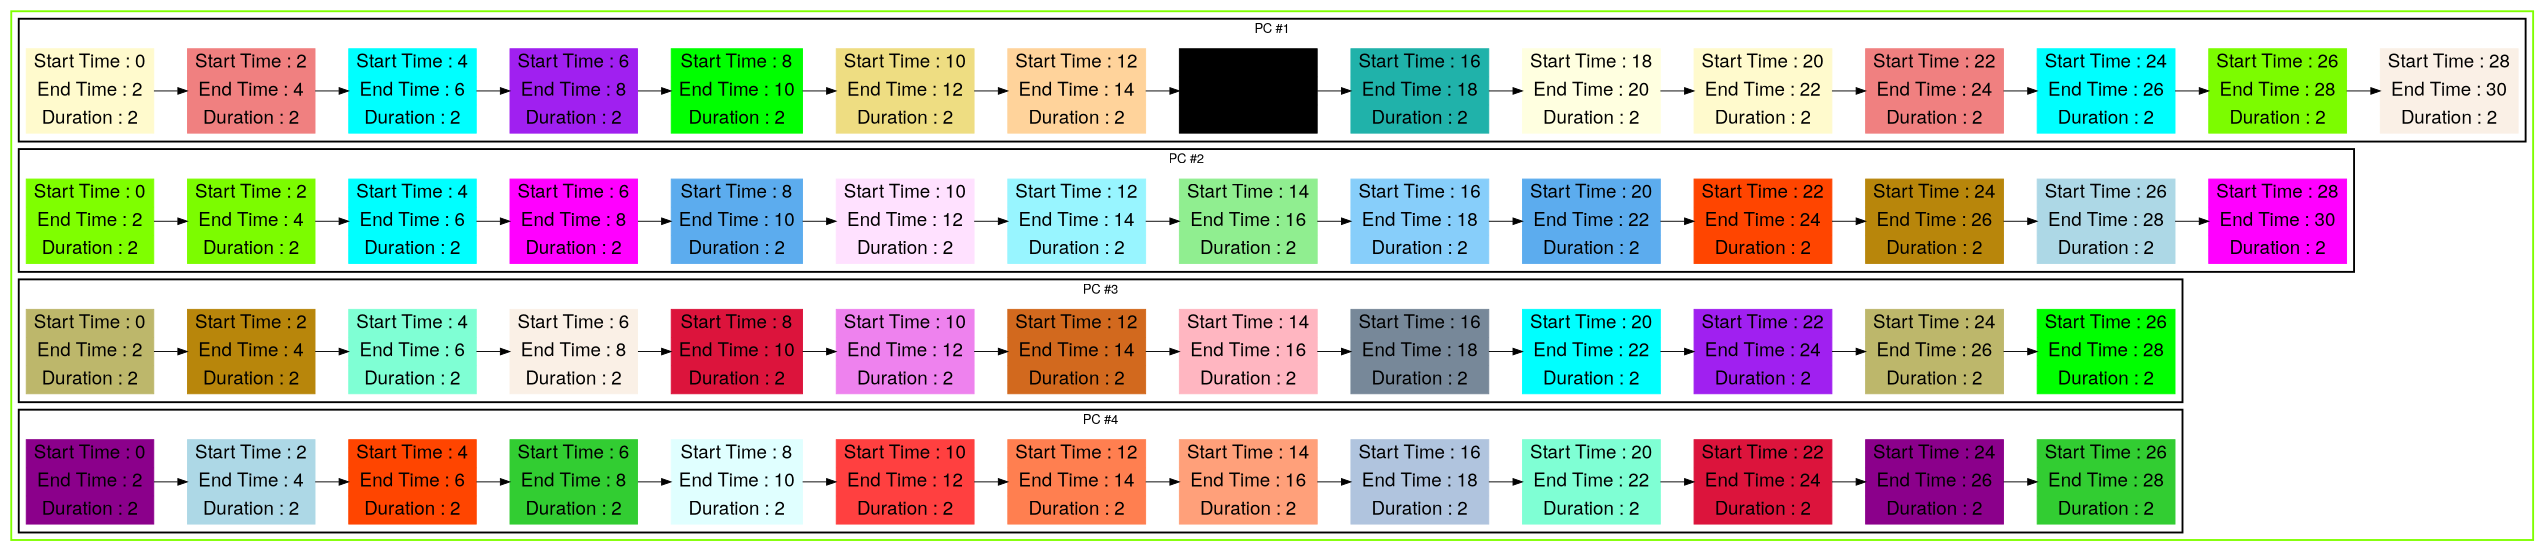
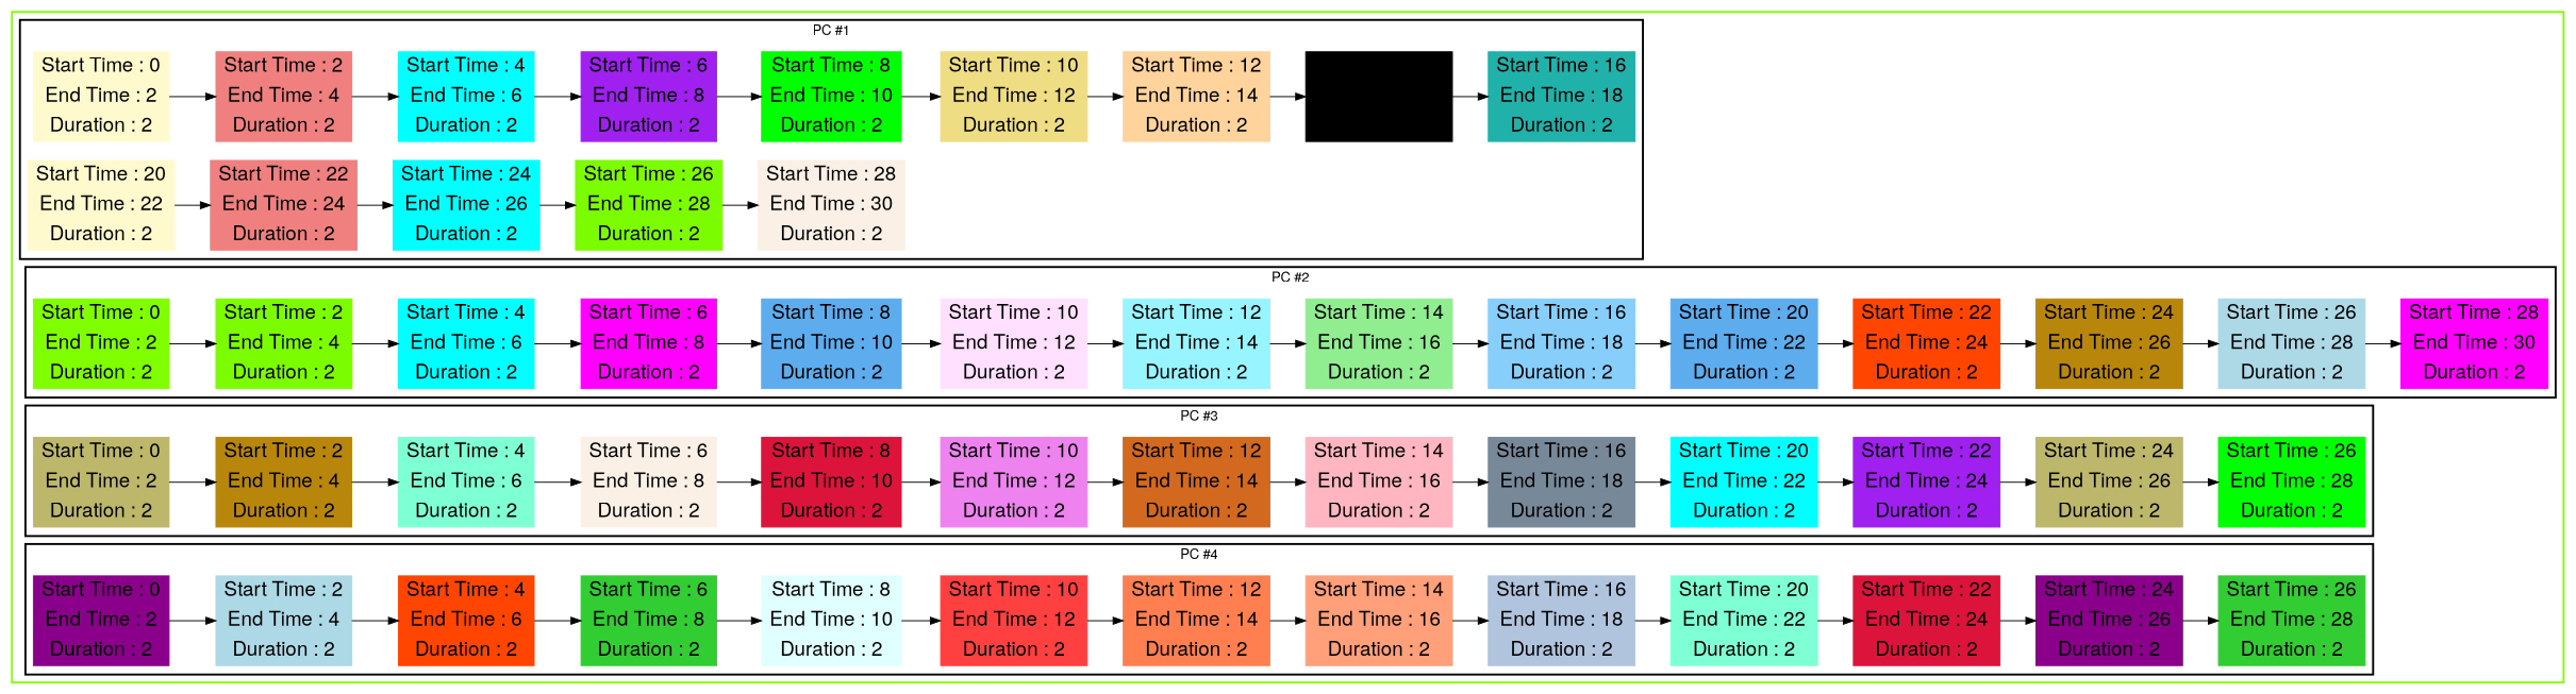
  digraph {
    fontname="Helvetica,Arial,sans-serif"
    rankdir=LR
    node [color=lemonchiffon fontname="Helvetica,Arial,sans-serif" fontsize=20 shape=record style=filled]
    edge [fontname="Helvetica,Arial,sans-serif"]
    n1 [label="Start Time : 0 | End Time : 2 | Duration : 2"]
    n2 [color=lightcoral label="Start Time : 2 | End Time : 4 | Duration : 2"]
    n3 [color=cyan label="Start Time : 4 | End Time : 6 | Duration : 2"]
    n4 [color=x11purple label="Start Time : 6 | End Time : 8 | Duration : 2"]
    n5 [color=lime label="Start Time : 8 | End Time : 10 | Duration : 2"]
    n6 [color=lightgoldenrod label="Start Time : 10 | End Time : 12 | Duration : 2"]
    n7 [color=burlywood1 label="Start Time : 12 | End Time : 14 | Duration : 2"]
    n8 [color=cornflower label="Start Time : 14 | End Time : 16 | Duration : 2"]
    n9 [color=lightseagreen label="Start Time : 16 | End Time : 18 | Duration : 2"]
-   n10 [color=lightyellow label="Start Time : 18 | End Time : 20 | Duration : 2"]
    n11 [label="Start Time : 20 | End Time : 22 | Duration : 2"]
    n12 [color=lightcoral label="Start Time : 22 | End Time : 24 | Duration : 2"]
    n13 [color=cyan label="Start Time : 24 | End Time : 26 | Duration : 2"]
    n14 [color=lawngreen label="Start Time : 26 | End Time : 28 | Duration : 2"]
    n15 [color=linen label="Start Time : 28 | End Time : 30 | Duration : 2"]
    n16 [color=chartreuse label="Start Time : 0 | End Time : 2 | Duration : 2"]
    n17 [color=lawngreen label="Start Time : 2 | End Time : 4 | Duration : 2"]
    n18 [color=aqua label="Start Time : 4 | End Time : 6 | Duration : 2"]
    n19 [color=magenta label="Start Time : 6 | End Time : 8 | Duration : 2"]
    n20 [color=steelblue2 label="Start Time : 8 | End Time : 10 | Duration : 2"]
    n21 [color=thistle1 label="Start Time : 10 | End Time : 12 | Duration : 2"]
    n22 [color=cadetblue1 label="Start Time : 12 | End Time : 14 | Duration : 2"]
    n23 [color=lightgreen label="Start Time : 14 | End Time : 16 | Duration : 2"]
    n24 [color=lightskyblue label="Start Time : 16 | End Time : 18 | Duration : 2"]
    n25 [color=steelblue2 label="Start Time : 20 | End Time : 22 | Duration : 2"]
    n26 [color=orangered1 label="Start Time : 22 | End Time : 24 | Duration : 2"]
    n27 [color=darkgoldenrod label="Start Time : 24 | End Time : 26 | Duration : 2"]
    n28 [color=lightblue label="Start Time : 26 | End Time : 28 | Duration : 2"]
    n29 [color=magenta label="Start Time : 28 | End Time : 30 | Duration : 2"]
    n30 [color=darkkhaki label="Start Time : 0 | End Time : 2 | Duration : 2"]
    n31 [color=darkgoldenrod label="Start Time : 2 | End Time : 4 | Duration : 2"]
    n32 [color=aquamarine label="Start Time : 4 | End Time : 6 | Duration : 2"]
    n33 [color=linen label="Start Time : 6 | End Time : 8 | Duration : 2"]
    n34 [color=crimson label="Start Time : 8 | End Time : 10 | Duration : 2"]
    n35 [color=violet label="Start Time : 10 | End Time : 12 | Duration : 2"]
    n36 [color=chocolate label="Start Time : 12 | End Time : 14 | Duration : 2"]
    n37 [color=lightpink label="Start Time : 14 | End Time : 16 | Duration : 2"]
    n38 [color=lightslategray label="Start Time : 16 | End Time : 18 | Duration : 2"]
    n39 [color=aqua label="Start Time : 20 | End Time : 22 | Duration : 2"]
    n40 [color=x11purple label="Start Time : 22 | End Time : 24 | Duration : 2"]
    n41 [color=darkkhaki label="Start Time : 24 | End Time : 26 | Duration : 2"]
    n42 [color=lime label="Start Time : 26 | End Time : 28 | Duration : 2"]
    n43 [color=darkmagenta label="Start Time : 0 | End Time : 2 | Duration : 2"]
    n44 [color=lightblue label="Start Time : 2 | End Time : 4 | Duration : 2"]
    n45 [color=orangered1 label="Start Time : 4 | End Time : 6 | Duration : 2"]
    n46 [color=limegreen label="Start Time : 6 | End Time : 8 | Duration : 2"]
    n47 [color=lightcyan label="Start Time : 8 | End Time : 10 | Duration : 2"]
    n48 [color=brown1 label="Start Time : 10 | End Time : 12 | Duration : 2"]
    n49 [color=coral label="Start Time : 12 | End Time : 14 | Duration : 2"]
    n50 [color=lightsalmon label="Start Time : 14 | End Time : 16 | Duration : 2"]
    n51 [color=lightsteelblue label="Start Time : 16 | End Time : 18 | Duration : 2"]
    n52 [color=aquamarine label="Start Time : 20 | End Time : 22 | Duration : 2"]
    n53 [color=crimson label="Start Time : 22 | End Time : 24 | Duration : 2"]
    n54 [color=darkmagenta label="Start Time : 24 | End Time : 26 | Duration : 2"]
    n55 [color=limegreen label="Start Time : 26 | End Time : 28 | Duration : 2"]
    subgraph cluster_1 {
      color=chartreuse
      style=bold
      subgraph cluster_2 {
        color=black
        label="PC #1"
        style=bold
        n1
        n2
        n3
        n4
        n5
        n6
        n7
        n8
        n9
-       n10
        n11
        n12
        n13
        n14
        n15
      }
      subgraph cluster_3 {
        color=black
        label="PC #2"
        style=bold
        n16
        n17
        n18
        n19
        n20
        n21
        n22
        n23
        n24
        n25
        n26
        n27
        n28
        n29
      }
      subgraph cluster_4 {
        color=black
        label="PC #3"
        style=bold
        n30
        n31
        n32
        n33
        n34
        n35
        n36
        n37
        n38
        n39
        n40
        n41
        n42
      }
      subgraph cluster_5 {
        color=black
        label="PC #4"
        style=bold
        n43
        n44
        n45
        n46
        n47
        n48
        n49
        n50
        n51
        n52
        n53
        n54
        n55
      }
    }
    n1 -> n2
    n2 -> n3
    n3 -> n4
    n4 -> n5
    n5 -> n6
    n6 -> n7
    n7 -> n8
    n8 -> n9
-   n9 -> n10
-   n10 -> n11
    n11 -> n12
    n12 -> n13
    n13 -> n14
    n14 -> n15
    n16 -> n17
    n17 -> n18
    n18 -> n19
    n19 -> n20
    n20 -> n21
    n21 -> n22
    n22 -> n23
    n23 -> n24
    n24 -> n25
    n25 -> n26
    n26 -> n27
    n27 -> n28
    n28 -> n29
    n30 -> n31
    n31 -> n32
    n32 -> n33
    n33 -> n34
    n34 -> n35
    n35 -> n36
    n36 -> n37
    n37 -> n38
    n38 -> n39
    n39 -> n40
    n40 -> n41
    n41 -> n42
    n43 -> n44
    n44 -> n45
    n45 -> n46
    n46 -> n47
    n47 -> n48
    n48 -> n49
    n49 -> n50
    n50 -> n51
    n51 -> n52
    n52 -> n53
    n53 -> n54
    n54 -> n55
  }
